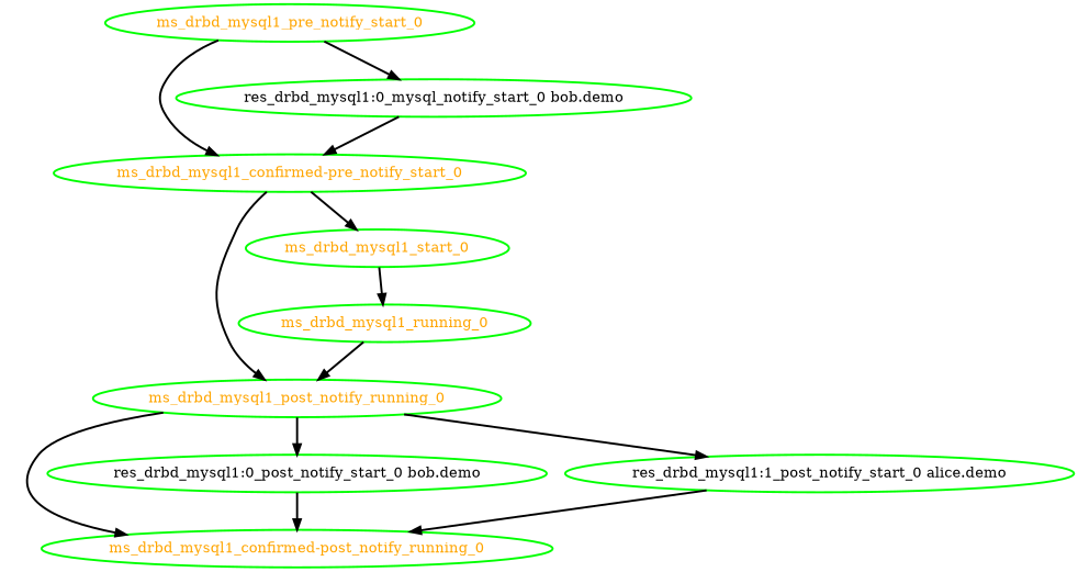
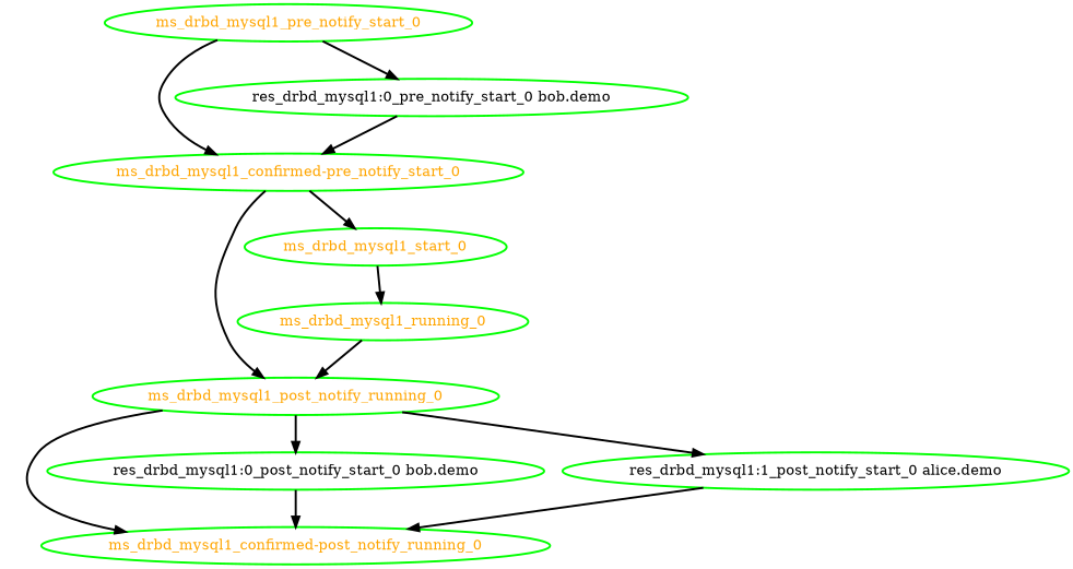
  digraph {
    node [color=green fontcolor=orange style=bold]
    edge [style=bold]
    "ms_drbd_mysql1_confirmed-pre_notify_start_0"
    ms_drbd_mysql1_post_notify_running_0
    ms_drbd_mysql1_start_0
    "ms_drbd_mysql1_confirmed-post_notify_running_0"
    "res_drbd_mysql1:0_post_notify_start_0 bob.demo" [fontcolor=black]
    "res_drbd_mysql1:1_post_notify_start_0 alice.demo" [fontcolor=black]
    ms_drbd_mysql1_running_0
    ms_drbd_mysql1_pre_notify_start_0
-   "res_drbd_mysql1:0_pre_notify_start_0 bob.demo" [fontcolor=black label="res_drbd_mysql1:0_mysql_notify_start_0 bob.demo"]
+   "res_drbd_mysql1:0_pre_notify_start_0 bob.demo" [fontcolor=black]
    "ms_drbd_mysql1_confirmed-pre_notify_start_0" -> ms_drbd_mysql1_post_notify_running_0
    "ms_drbd_mysql1_confirmed-pre_notify_start_0" -> ms_drbd_mysql1_start_0
    ms_drbd_mysql1_post_notify_running_0 -> "ms_drbd_mysql1_confirmed-post_notify_running_0"
    ms_drbd_mysql1_post_notify_running_0 -> "res_drbd_mysql1:0_post_notify_start_0 bob.demo"
    ms_drbd_mysql1_post_notify_running_0 -> "res_drbd_mysql1:1_post_notify_start_0 alice.demo"
    ms_drbd_mysql1_start_0 -> ms_drbd_mysql1_running_0
    "res_drbd_mysql1:0_post_notify_start_0 bob.demo" -> "ms_drbd_mysql1_confirmed-post_notify_running_0"
    "res_drbd_mysql1:1_post_notify_start_0 alice.demo" -> "ms_drbd_mysql1_confirmed-post_notify_running_0"
    ms_drbd_mysql1_running_0 -> ms_drbd_mysql1_post_notify_running_0
    ms_drbd_mysql1_pre_notify_start_0 -> "ms_drbd_mysql1_confirmed-pre_notify_start_0"
    ms_drbd_mysql1_pre_notify_start_0 -> "res_drbd_mysql1:0_pre_notify_start_0 bob.demo"
    "res_drbd_mysql1:0_pre_notify_start_0 bob.demo" -> "ms_drbd_mysql1_confirmed-pre_notify_start_0"
  }
